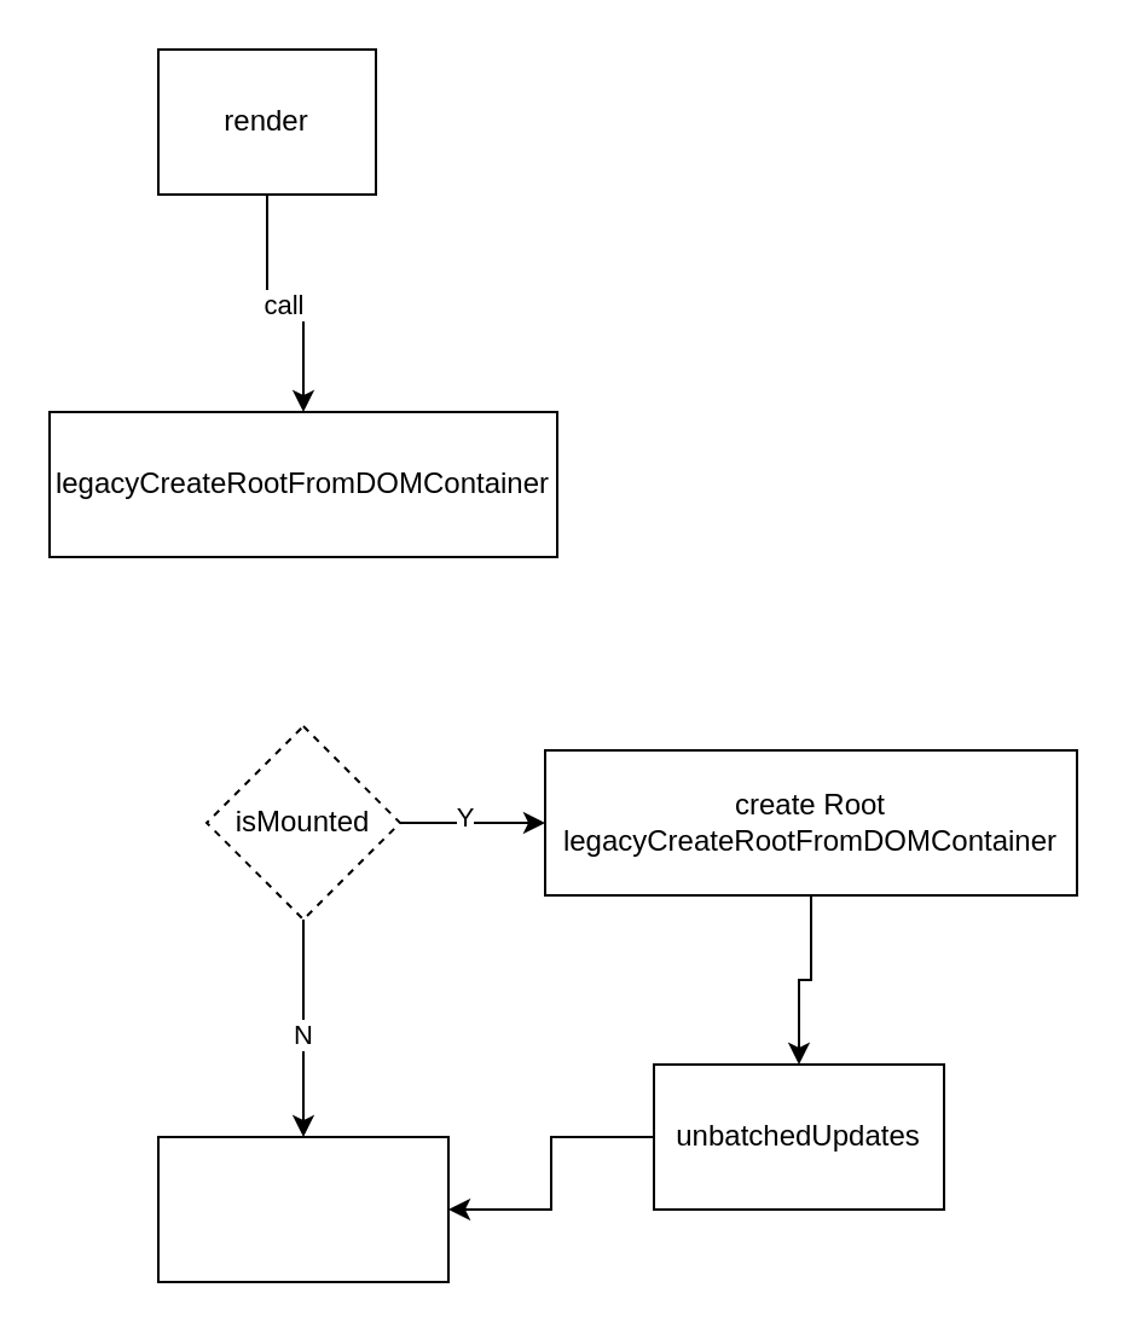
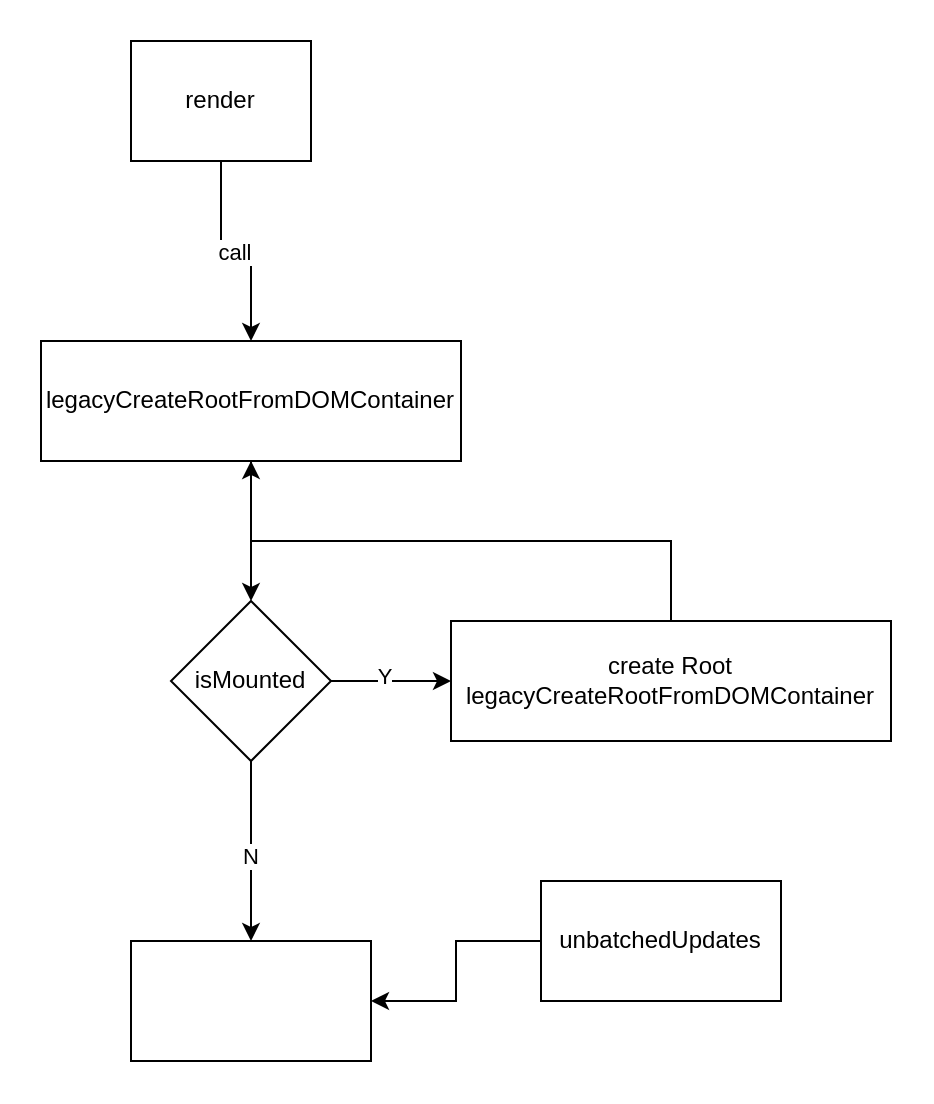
  <mxCell id="0" />
  <mxCell id="1" parent="0" />
  <mxCell id="2" value="" style="edgeStyle=orthogonalEdgeStyle;rounded=0;orthogonalLoop=1;jettySize=auto;html=1;" edge="1" parent="1" source="4" target="6"><mxGeometry relative="1" as="geometry" /></mxCell>
  <mxCell id="3" value="call&lt;br&gt;" style="edgeLabel;html=1;align=center;verticalAlign=middle;resizable=0;points=[];" vertex="1" connectable="0" parent="2"><mxGeometry x="-0.036" relative="1" as="geometry"><mxPoint as="offset" /></mxGeometry></mxCell>
  <mxCell id="4" value="render&lt;br&gt;" style="rounded=0;whiteSpace=wrap;html=1;" vertex="1" parent="1"><mxGeometry x="65" y="20" width="90" height="60" as="geometry" /></mxCell>
+ <mxCell id="5" value="" style="edgeStyle=orthogonalEdgeStyle;rounded=0;orthogonalLoop=1;jettySize=auto;html=1;" edge="1" parent="1" source="6" target="11"><mxGeometry relative="1" as="geometry" /></mxCell>
  <mxCell id="6" value="legacyCreateRootFromDOMContainer" style="whiteSpace=wrap;html=1;rounded=0;" vertex="1" parent="1"><mxGeometry x="20" y="170" width="210" height="60" as="geometry" /></mxCell>
  <mxCell id="7" value="" style="edgeStyle=orthogonalEdgeStyle;rounded=0;orthogonalLoop=1;jettySize=auto;html=1;" edge="1" parent="1" source="11" target="13"><mxGeometry relative="1" as="geometry" /></mxCell>
  <mxCell id="8" value="Y&lt;br&gt;" style="edgeLabel;html=1;align=center;verticalAlign=middle;resizable=0;points=[];" vertex="1" connectable="0" parent="7"><mxGeometry x="-0.12" y="3" relative="1" as="geometry"><mxPoint as="offset" /></mxGeometry></mxCell>
  <mxCell id="9" value="" style="edgeStyle=orthogonalEdgeStyle;rounded=0;orthogonalLoop=1;jettySize=auto;html=1;" edge="1" parent="1" source="11" target="14"><mxGeometry relative="1" as="geometry" /></mxCell>
  <mxCell id="10" value="N&lt;br&gt;" style="edgeLabel;html=1;align=center;verticalAlign=middle;resizable=0;points=[];" vertex="1" connectable="0" parent="9"><mxGeometry x="0.049" y="-1" relative="1" as="geometry"><mxPoint as="offset" /></mxGeometry></mxCell>
- <mxCell id="11" value="isMounted&lt;br&gt;" style="rhombus;whiteSpace=wrap;html=1;rounded=0;dashed=1;" vertex="1" parent="1"><mxGeometry x="85" y="300" width="80" height="80" as="geometry" /></mxCell>
- <mxCell id="12" value="" style="edgeStyle=orthogonalEdgeStyle;rounded=0;orthogonalLoop=1;jettySize=auto;html=1;" edge="1" parent="1" source="13" target="16"><mxGeometry relative="1" as="geometry" /></mxCell>
+ <mxCell id="11" value="isMounted&lt;br&gt;" style="rhombus;whiteSpace=wrap;html=1;rounded=0;" vertex="1" parent="1"><mxGeometry x="85" y="300" width="80" height="80" as="geometry" /></mxCell>
+ <mxCell id="12" value="" style="edgeStyle=orthogonalEdgeStyle;rounded=0;orthogonalLoop=1;jettySize=auto;html=1;" edge="1" parent="1" source="13" target="6"><mxGeometry relative="1" as="geometry" /></mxCell>
  <mxCell id="13" value="create Root legacyCreateRootFromDOMContainer" style="whiteSpace=wrap;html=1;rounded=0;" vertex="1" parent="1"><mxGeometry x="225" y="310" width="220" height="60" as="geometry" /></mxCell>
  <mxCell id="14" value="" style="whiteSpace=wrap;html=1;rounded=0;" vertex="1" parent="1"><mxGeometry x="65" y="470" width="120" height="60" as="geometry" /></mxCell>
  <mxCell id="15" value="" style="edgeStyle=orthogonalEdgeStyle;rounded=0;orthogonalLoop=1;jettySize=auto;html=1;" edge="1" parent="1" source="16" target="14"><mxGeometry relative="1" as="geometry" /></mxCell>
  <mxCell id="16" value="unbatchedUpdates" style="whiteSpace=wrap;html=1;rounded=0;" vertex="1" parent="1"><mxGeometry x="270" y="440" width="120" height="60" as="geometry" /></mxCell>
